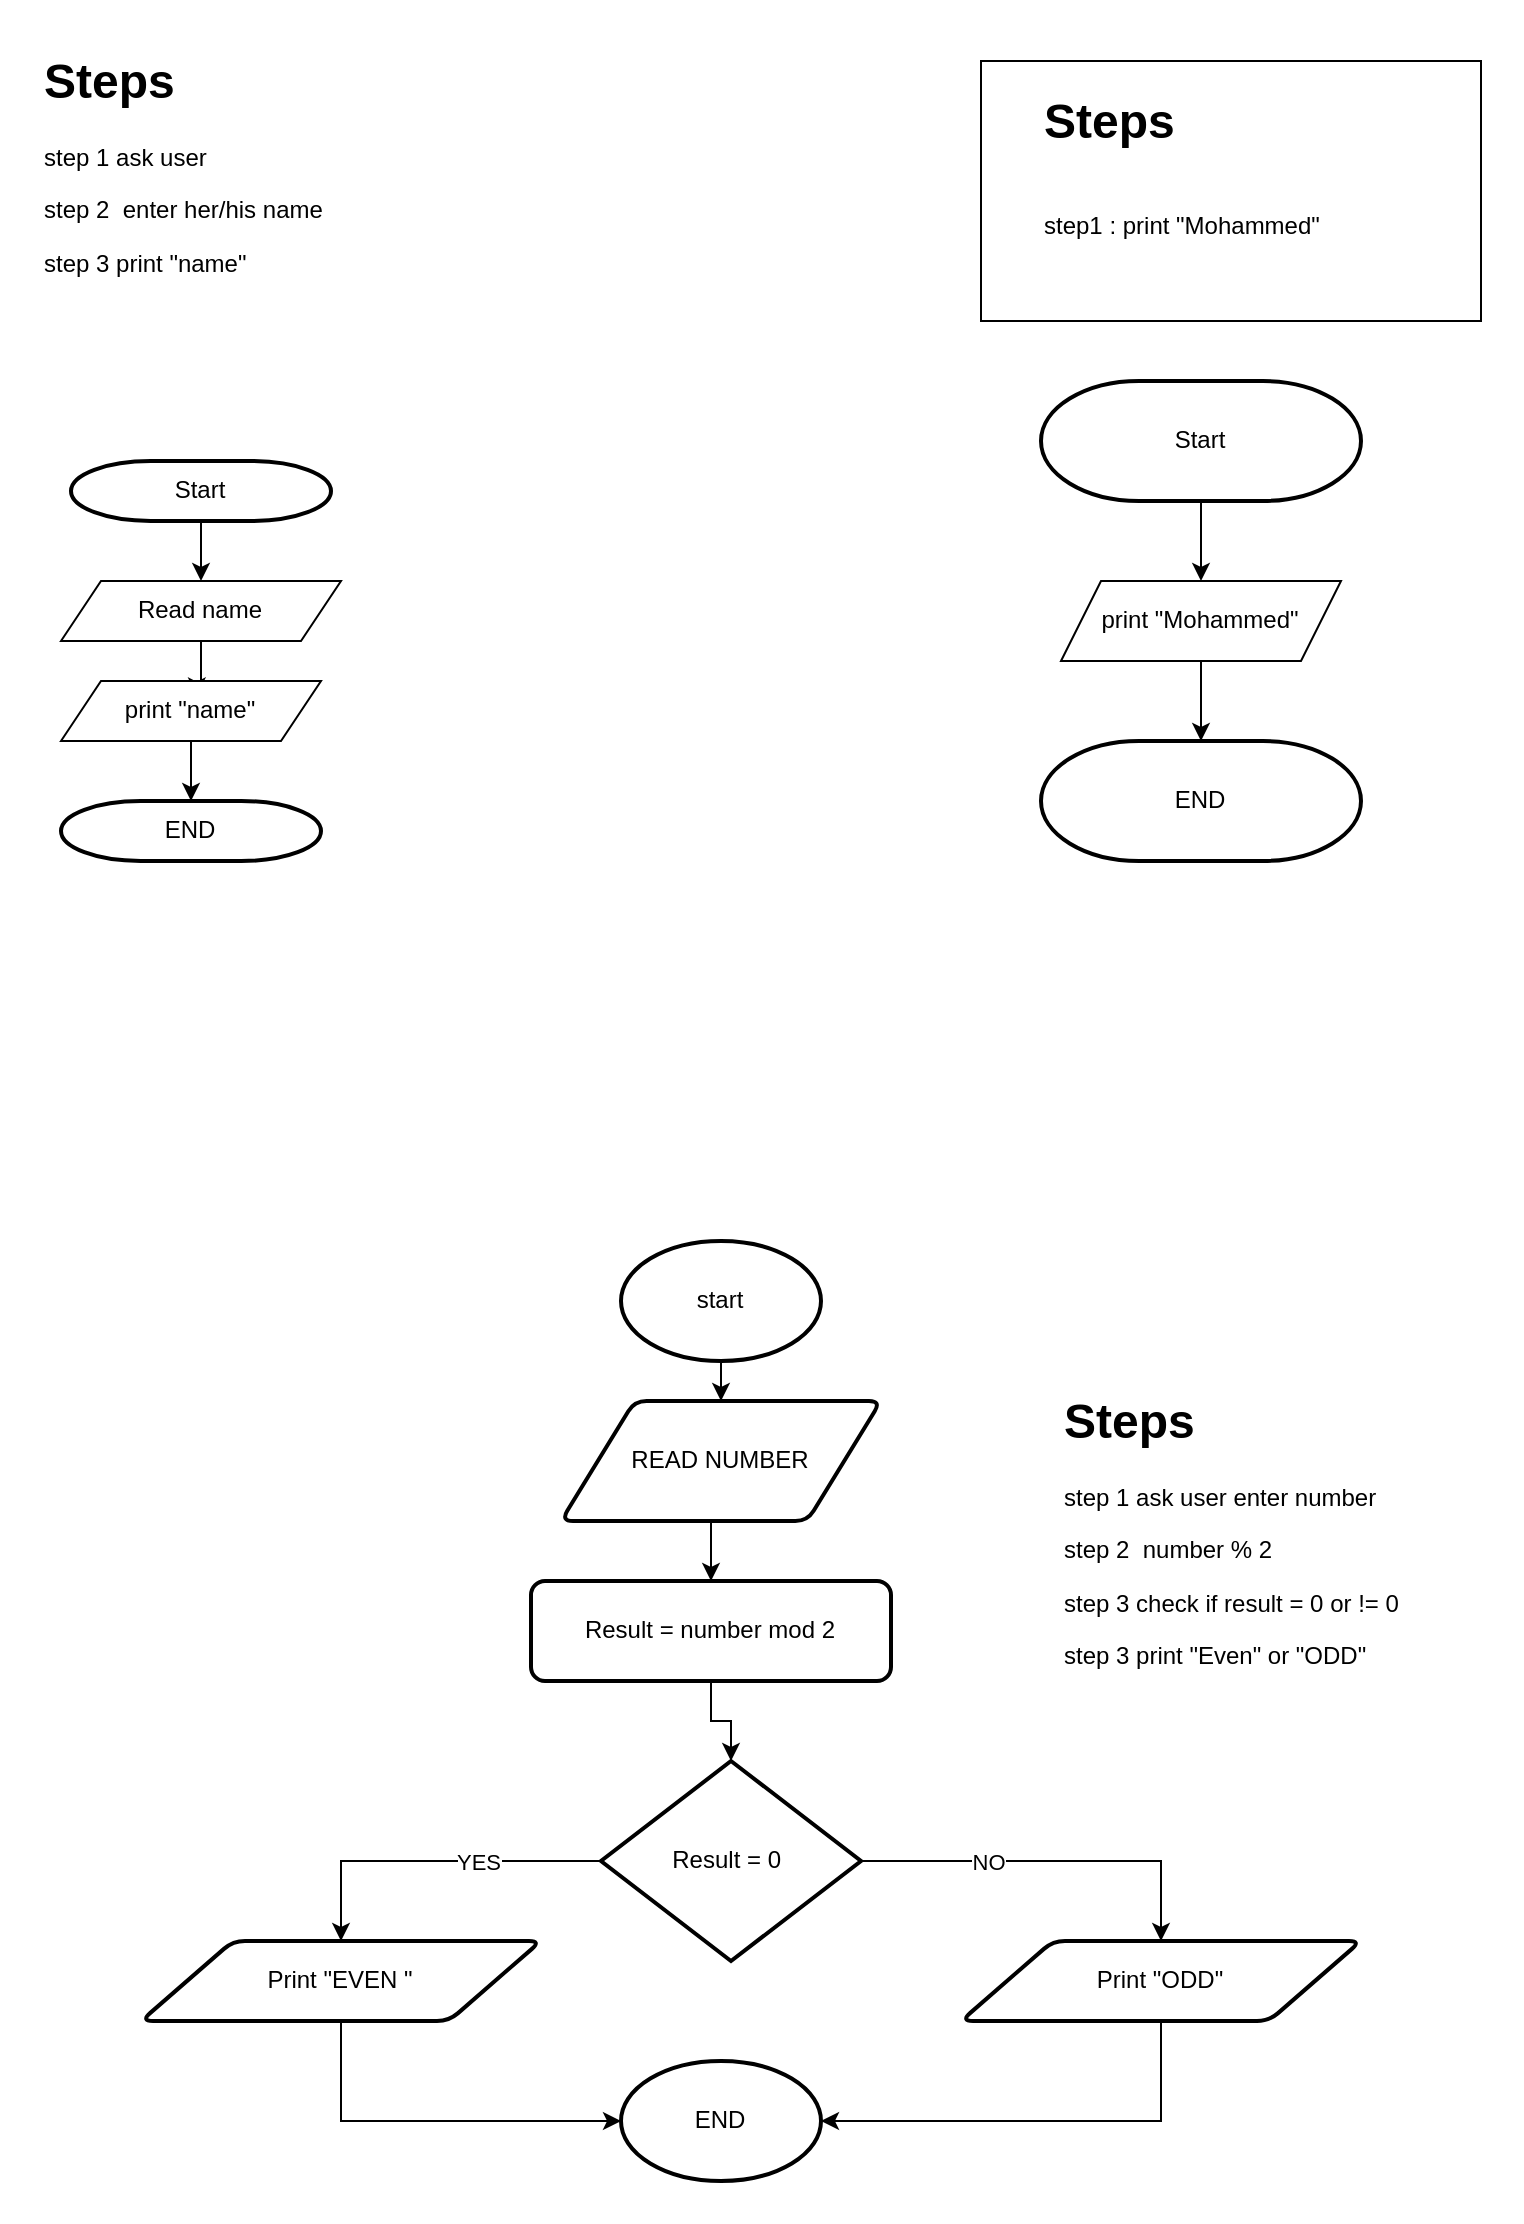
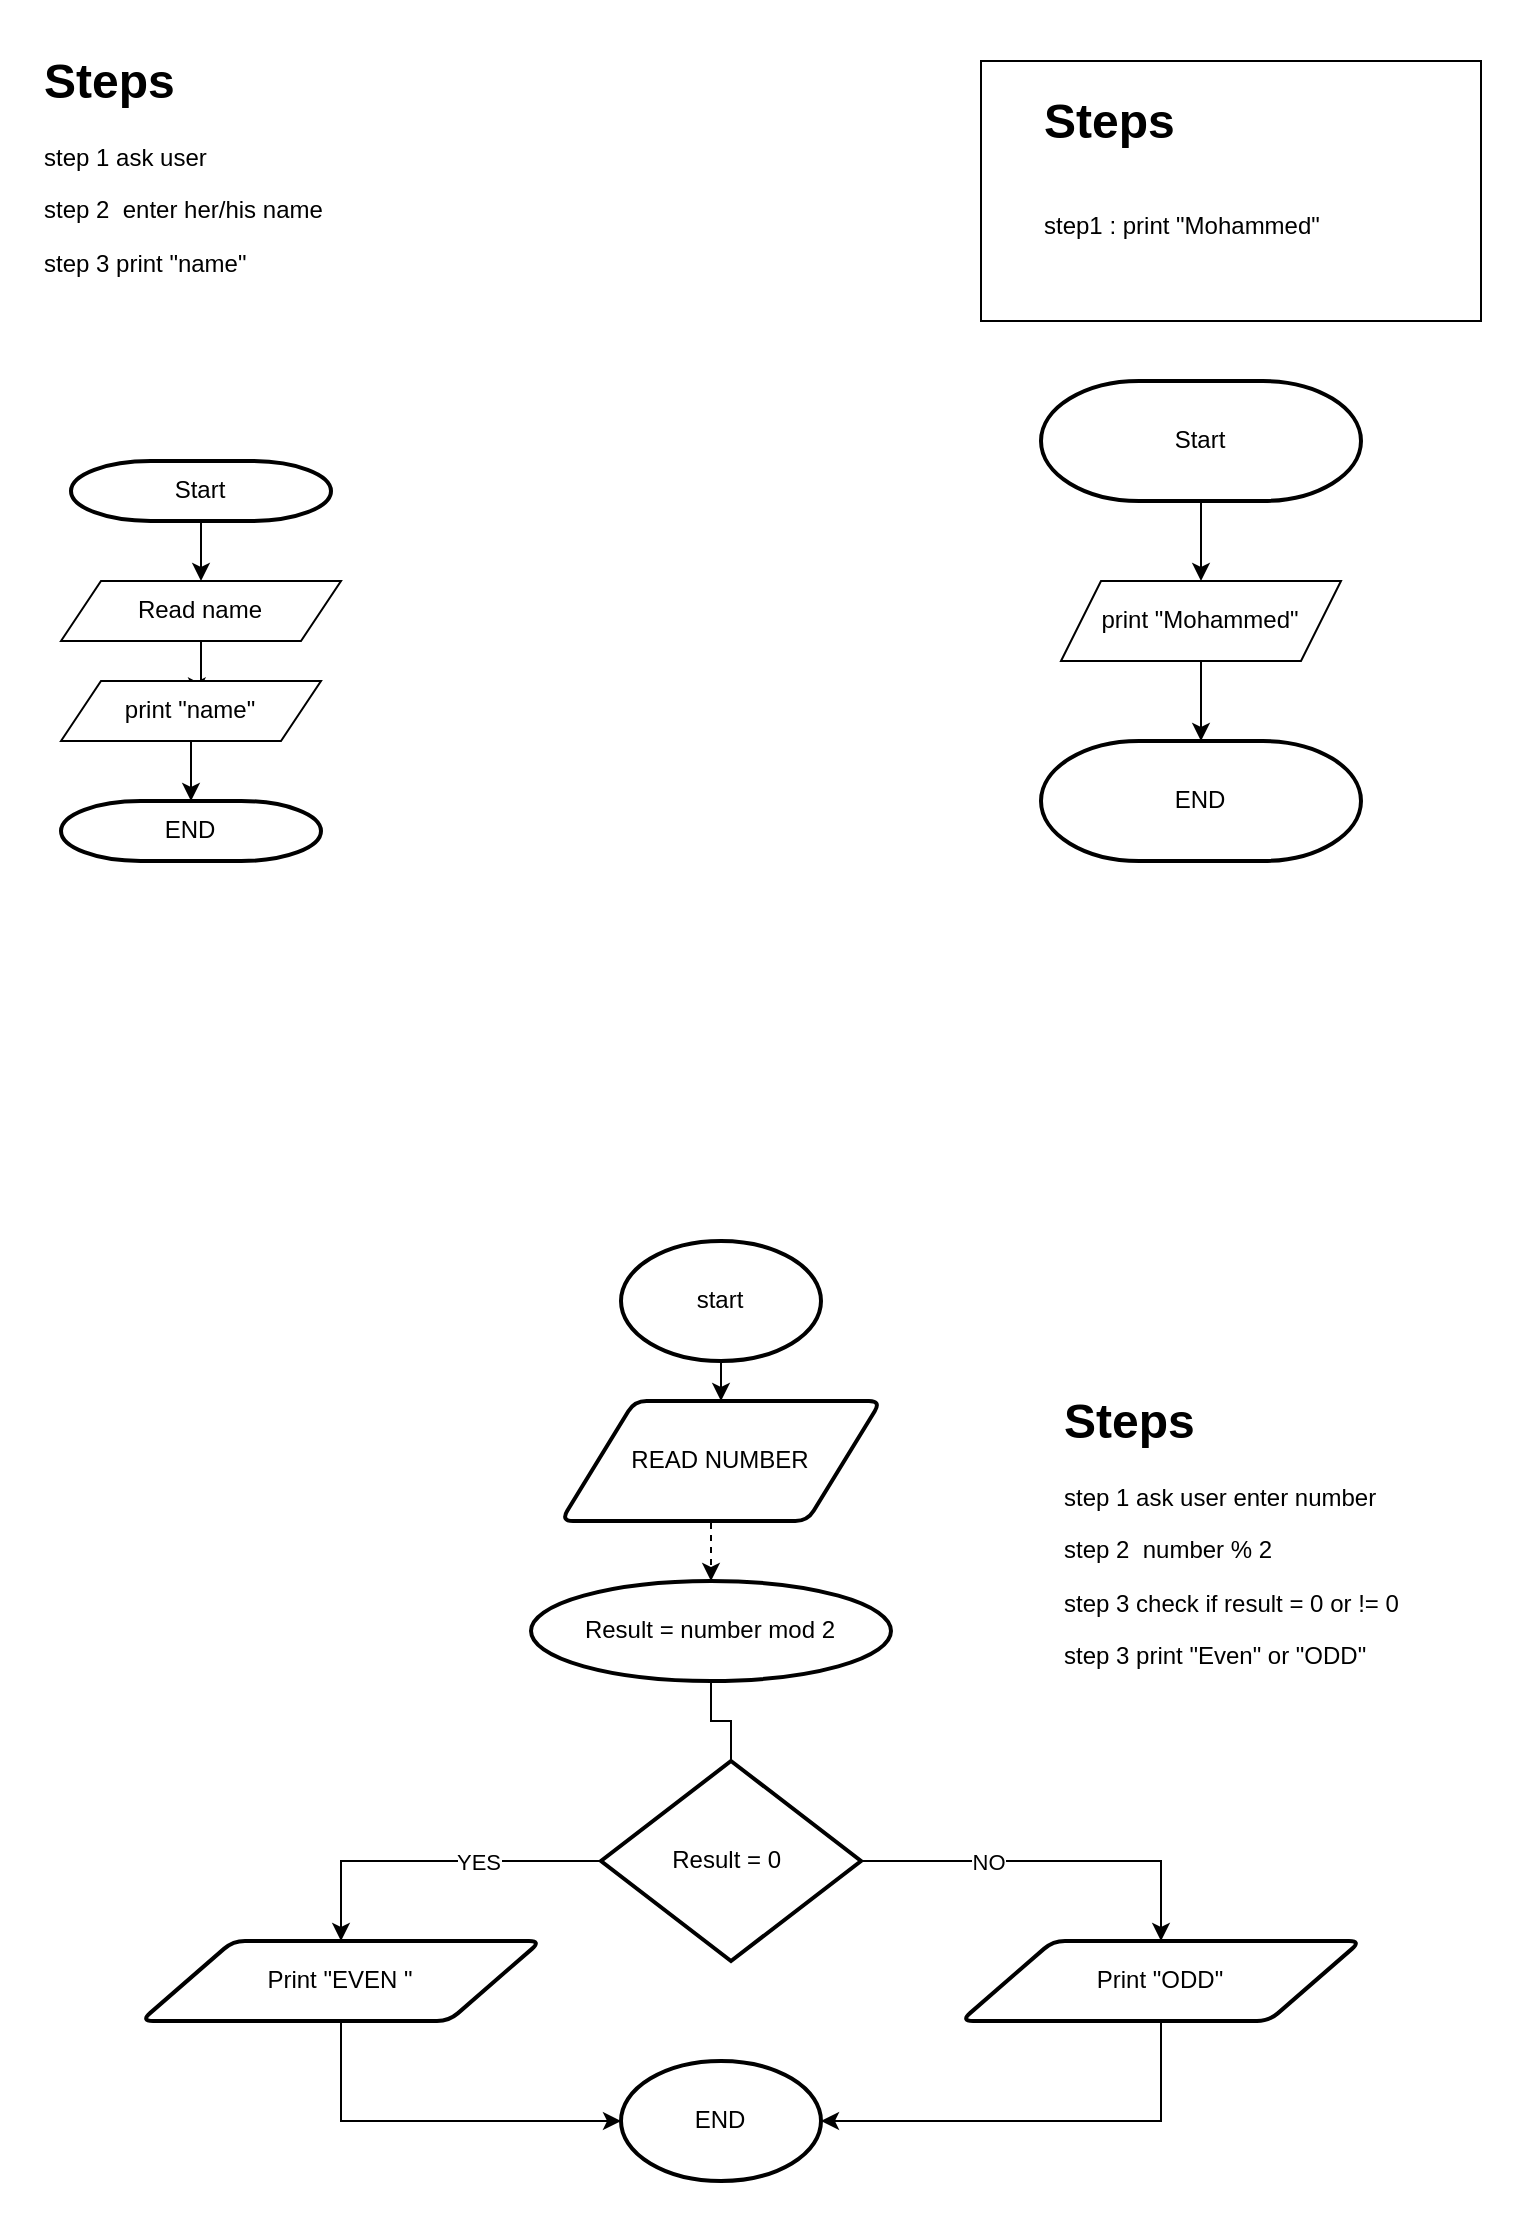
  <mxCell id="0" />
  <mxCell id="1" parent="0" />
  <mxCell id="2" value="&lt;h1 style=&quot;margin-top: 0px;&quot;&gt;Steps&lt;/h1&gt;&lt;div&gt;&lt;br&gt;&lt;/div&gt;&lt;div&gt;step1 : print &quot;Mohammed&quot;&lt;/div&gt;" style="text;html=1;whiteSpace=wrap;overflow=hidden;rounded=0;" vertex="1" parent="1"><mxGeometry x="520" y="40" width="180" height="120" as="geometry" /></mxCell>
  <mxCell id="3" value="" style="rounded=0;whiteSpace=wrap;html=1;fillColor=none;" vertex="1" parent="1"><mxGeometry x="490" y="30" width="250" height="130" as="geometry" /></mxCell>
  <mxCell id="4" value="print &quot;Mohammed&quot;" style="shape=parallelogram;perimeter=parallelogramPerimeter;whiteSpace=wrap;html=1;fixedSize=1;" vertex="1" parent="1"><mxGeometry x="530" y="290" width="140" height="40" as="geometry" /></mxCell>
  <mxCell id="5" style="edgeStyle=orthogonalEdgeStyle;rounded=0;orthogonalLoop=1;jettySize=auto;html=1;exitX=0.5;exitY=1;exitDx=0;exitDy=0;exitPerimeter=0;entryX=0.5;entryY=0;entryDx=0;entryDy=0;" edge="1" parent="1" source="6" target="4"><mxGeometry relative="1" as="geometry" /></mxCell>
  <mxCell id="6" value="Start" style="strokeWidth=2;html=1;shape=mxgraph.flowchart.terminator;whiteSpace=wrap;" vertex="1" parent="1"><mxGeometry x="520" y="190" width="160" height="60" as="geometry" /></mxCell>
  <mxCell id="7" value="END" style="strokeWidth=2;html=1;shape=mxgraph.flowchart.terminator;whiteSpace=wrap;" vertex="1" parent="1"><mxGeometry x="520" y="370" width="160" height="60" as="geometry" /></mxCell>
  <mxCell id="8" style="edgeStyle=orthogonalEdgeStyle;rounded=0;orthogonalLoop=1;jettySize=auto;html=1;entryX=0.5;entryY=0;entryDx=0;entryDy=0;entryPerimeter=0;" edge="1" parent="1" source="4" target="7"><mxGeometry relative="1" as="geometry" /></mxCell>
  <mxCell id="9" value="" style="edgeStyle=orthogonalEdgeStyle;rounded=0;orthogonalLoop=1;jettySize=auto;html=1;entryX=0.522;entryY=0.242;entryDx=0;entryDy=0;entryPerimeter=0;" edge="1" parent="1" source="10" target="15"><mxGeometry relative="1" as="geometry" /></mxCell>
  <mxCell id="10" value="Read name" style="shape=parallelogram;perimeter=parallelogramPerimeter;whiteSpace=wrap;html=1;fixedSize=1;" vertex="1" parent="1"><mxGeometry x="30" y="290" width="140" height="30" as="geometry" /></mxCell>
  <mxCell id="11" style="edgeStyle=orthogonalEdgeStyle;rounded=0;orthogonalLoop=1;jettySize=auto;html=1;exitX=0.5;exitY=1;exitDx=0;exitDy=0;exitPerimeter=0;entryX=0.5;entryY=0;entryDx=0;entryDy=0;" edge="1" parent="1" source="12" target="10"><mxGeometry relative="1" as="geometry" /></mxCell>
  <mxCell id="12" value="Start" style="strokeWidth=2;html=1;shape=mxgraph.flowchart.terminator;whiteSpace=wrap;" vertex="1" parent="1"><mxGeometry x="35" y="230" width="130" height="30" as="geometry" /></mxCell>
  <mxCell id="13" value="END" style="strokeWidth=2;html=1;shape=mxgraph.flowchart.terminator;whiteSpace=wrap;" vertex="1" parent="1"><mxGeometry x="30" y="400" width="130" height="30" as="geometry" /></mxCell>
  <mxCell id="14" value="&lt;h1 style=&quot;margin-top: 0px;&quot;&gt;Steps&lt;/h1&gt;&lt;p&gt;step 1 ask user&lt;/p&gt;&lt;p&gt;step 2&amp;nbsp; enter her/his name&lt;/p&gt;&lt;p&gt;step 3 print &quot;name&quot;&lt;/p&gt;" style="text;html=1;whiteSpace=wrap;overflow=hidden;rounded=0;" vertex="1" parent="1"><mxGeometry x="20" y="20" width="180" height="120" as="geometry" /></mxCell>
  <mxCell id="15" value="print &quot;name&quot;" style="shape=parallelogram;perimeter=parallelogramPerimeter;whiteSpace=wrap;html=1;fixedSize=1;" vertex="1" parent="1"><mxGeometry x="30" y="340" width="130" height="30" as="geometry" /></mxCell>
  <mxCell id="16" style="edgeStyle=orthogonalEdgeStyle;rounded=0;orthogonalLoop=1;jettySize=auto;html=1;entryX=0.5;entryY=0;entryDx=0;entryDy=0;entryPerimeter=0;" edge="1" parent="1" source="15" target="13"><mxGeometry relative="1" as="geometry" /></mxCell>
  <mxCell id="17" value="&lt;h1 style=&quot;margin-top: 0px;&quot;&gt;Steps&lt;/h1&gt;&lt;p&gt;step 1 ask user enter number&lt;/p&gt;&lt;p&gt;step 2&amp;nbsp; number % 2&amp;nbsp;&lt;/p&gt;&lt;p&gt;step 3 check if result = 0 or != 0&lt;/p&gt;&lt;p&gt;step 3 print &quot;Even&quot; or &quot;ODD&quot;&lt;/p&gt;" style="text;html=1;whiteSpace=wrap;overflow=hidden;rounded=0;" vertex="1" parent="1"><mxGeometry x="530" y="690" width="180" height="150" as="geometry" /></mxCell>
  <mxCell id="18" style="edgeStyle=orthogonalEdgeStyle;rounded=0;orthogonalLoop=1;jettySize=auto;html=1;exitX=0.5;exitY=1;exitDx=0;exitDy=0;exitPerimeter=0;entryX=0.5;entryY=0;entryDx=0;entryDy=0;" edge="1" parent="1" source="19" target="21"><mxGeometry relative="1" as="geometry" /></mxCell>
  <mxCell id="19" value="start" style="strokeWidth=2;html=1;shape=mxgraph.flowchart.start_1;whiteSpace=wrap;" vertex="1" parent="1"><mxGeometry x="310" y="620" width="100" height="60" as="geometry" /></mxCell>
- <mxCell id="20" style="edgeStyle=orthogonalEdgeStyle;rounded=0;orthogonalLoop=1;jettySize=auto;html=1;exitX=0.5;exitY=1;exitDx=0;exitDy=0;entryX=0.5;entryY=0;entryDx=0;entryDy=0;" edge="1" parent="1" source="21" target="22"><mxGeometry relative="1" as="geometry" /></mxCell>
+ <mxCell id="20" style="edgeStyle=orthogonalEdgeStyle;rounded=0;orthogonalLoop=1;jettySize=auto;html=1;exitX=0.5;exitY=1;exitDx=0;exitDy=0;entryX=0.5;entryY=0;entryDx=0;entryDy=0;dashed=1;" edge="1" parent="1" source="21" target="22"><mxGeometry relative="1" as="geometry" /></mxCell>
  <mxCell id="21" value="READ NUMBER" style="shape=parallelogram;html=1;strokeWidth=2;perimeter=parallelogramPerimeter;whiteSpace=wrap;rounded=1;arcSize=12;size=0.23;" vertex="1" parent="1"><mxGeometry x="280" y="700" width="160" height="60" as="geometry" /></mxCell>
- <mxCell id="22" value="Result = number mod 2" style="rounded=1;whiteSpace=wrap;html=1;absoluteArcSize=1;arcSize=14;strokeWidth=2;" vertex="1" parent="1"><mxGeometry x="265" y="790" width="180" height="50" as="geometry" /></mxCell>
+ <mxCell id="22" value="Result = number mod 2" style="ellipse;whiteSpace=wrap;html=1;absoluteArcSize=1;arcSize=14;strokeWidth=2;" vertex="1" parent="1"><mxGeometry x="265" y="790" width="180" height="50" as="geometry" /></mxCell>
  <mxCell id="23" style="edgeStyle=orthogonalEdgeStyle;rounded=0;orthogonalLoop=1;jettySize=auto;html=1;entryX=0.5;entryY=0;entryDx=0;entryDy=0;" edge="1" parent="1" source="27" target="30"><mxGeometry relative="1" as="geometry" /></mxCell>
  <mxCell id="24" value="NO" style="edgeLabel;html=1;align=center;verticalAlign=middle;resizable=0;points=[];" vertex="1" connectable="0" parent="23"><mxGeometry x="-0.333" relative="1" as="geometry"><mxPoint as="offset" /></mxGeometry></mxCell>
  <mxCell id="25" style="edgeStyle=orthogonalEdgeStyle;rounded=0;orthogonalLoop=1;jettySize=auto;html=1;entryX=0.5;entryY=0;entryDx=0;entryDy=0;" edge="1" parent="1" source="27" target="29"><mxGeometry relative="1" as="geometry" /></mxCell>
  <mxCell id="26" value="YES" style="edgeLabel;html=1;align=center;verticalAlign=middle;resizable=0;points=[];" vertex="1" connectable="0" parent="25"><mxGeometry x="-0.267" relative="1" as="geometry"><mxPoint as="offset" /></mxGeometry></mxCell>
  <mxCell id="27" value="Result = 0&amp;nbsp;" style="strokeWidth=2;html=1;shape=mxgraph.flowchart.decision;whiteSpace=wrap;" vertex="1" parent="1"><mxGeometry x="300" y="880" width="130" height="100" as="geometry" /></mxCell>
  <mxCell id="28" value="END" style="strokeWidth=2;html=1;shape=mxgraph.flowchart.start_1;whiteSpace=wrap;" vertex="1" parent="1"><mxGeometry x="310" y="1030" width="100" height="60" as="geometry" /></mxCell>
  <mxCell id="29" value="Print &quot;EVEN &quot;" style="shape=parallelogram;html=1;strokeWidth=2;perimeter=parallelogramPerimeter;whiteSpace=wrap;rounded=1;arcSize=12;size=0.23;" vertex="1" parent="1"><mxGeometry x="70" y="970" width="200" height="40" as="geometry" /></mxCell>
  <mxCell id="30" value="Print &quot;ODD&quot;" style="shape=parallelogram;html=1;strokeWidth=2;perimeter=parallelogramPerimeter;whiteSpace=wrap;rounded=1;arcSize=12;size=0.23;" vertex="1" parent="1"><mxGeometry x="480" y="970" width="200" height="40" as="geometry" /></mxCell>
  <mxCell id="31" style="edgeStyle=orthogonalEdgeStyle;rounded=0;orthogonalLoop=1;jettySize=auto;html=1;exitX=0.5;exitY=1;exitDx=0;exitDy=0;entryX=0;entryY=0.5;entryDx=0;entryDy=0;entryPerimeter=0;" edge="1" parent="1" source="29" target="28"><mxGeometry relative="1" as="geometry" /></mxCell>
  <mxCell id="32" style="edgeStyle=orthogonalEdgeStyle;rounded=0;orthogonalLoop=1;jettySize=auto;html=1;exitX=0.5;exitY=1;exitDx=0;exitDy=0;entryX=1;entryY=0.5;entryDx=0;entryDy=0;entryPerimeter=0;" edge="1" parent="1" source="30" target="28"><mxGeometry relative="1" as="geometry" /></mxCell>
- <mxCell id="33" style="edgeStyle=orthogonalEdgeStyle;rounded=0;orthogonalLoop=1;jettySize=auto;html=1;exitX=0.5;exitY=1;exitDx=0;exitDy=0;entryX=0.5;entryY=0;entryDx=0;entryDy=0;entryPerimeter=0;" edge="1" parent="1" source="22" target="27"><mxGeometry relative="1" as="geometry" /></mxCell>
+ <mxCell id="33" style="edgeStyle=orthogonalEdgeStyle;rounded=0;orthogonalLoop=1;jettySize=auto;html=1;exitX=0.5;exitY=1;exitDx=0;exitDy=0;entryX=0.5;entryY=0;entryDx=0;entryDy=0;entryPerimeter=0;endArrow=none;" edge="1" parent="1" source="22" target="27"><mxGeometry relative="1" as="geometry" /></mxCell>
